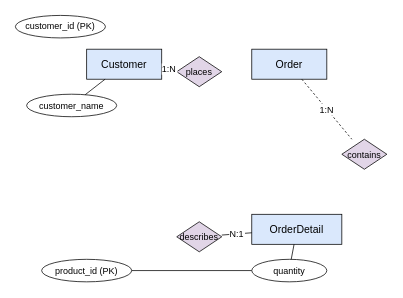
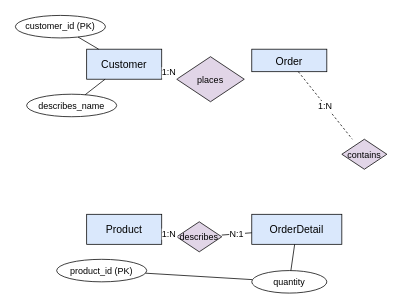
  <mxCell id="0" />
  <mxCell id="1" parent="0" />
  <mxCell id="2" value="Customer" style="shape=rectangle;fillColor=#dae8fc;fontSize=14;" vertex="1" parent="1"><mxGeometry x="115" y="65" width="100" height="40" as="geometry" /></mxCell>
- <mxCell id="3" value="Order" style="shape=rectangle;fillColor=#dae8fc;fontSize=14;" vertex="1" parent="1"><mxGeometry x="335" y="65" width="100" height="40" as="geometry" /></mxCell>
+ <mxCell id="3" value="Order" style="shape=rectangle;fillColor=#dae8fc;fontSize=14;" vertex="1" parent="1"><mxGeometry x="335" y="65" width="100" height="30" as="geometry" /></mxCell>
+ <mxCell id="4" value="Product" style="shape=rectangle;fillColor=#dae8fc;fontSize=14;" vertex="1" parent="1"><mxGeometry x="115" y="285" width="100" height="40" as="geometry" /></mxCell>
  <mxCell id="5" value="OrderDetail" style="shape=rectangle;fillColor=#dae8fc;fontSize=14;" vertex="1" parent="1"><mxGeometry x="335" y="285" width="120" height="40" as="geometry" /></mxCell>
- <mxCell id="6" value="places" style="shape=rhombus;fillColor=#e1d5e7;fontSize=12;" vertex="1" parent="1"><mxGeometry x="235" y="75" width="60" height="40" as="geometry" /></mxCell>
+ <mxCell id="6" value="places" style="shape=rhombus;fillColor=#e1d5e7;fontSize=12;" vertex="1" parent="1"><mxGeometry x="235" y="75" width="90" height="60" as="geometry" /></mxCell>
  <mxCell id="7" value="contains" style="shape=rhombus;fillColor=#e1d5e7;fontSize=12;" vertex="1" parent="1"><mxGeometry x="455" y="185" width="60" height="40" as="geometry" /></mxCell>
  <mxCell id="8" value="describes" style="shape=rhombus;fillColor=#e1d5e7;fontSize=12;" vertex="1" parent="1"><mxGeometry x="235" y="295" width="60" height="40" as="geometry" /></mxCell>
  <mxCell id="9" value="customer_id (PK)" style="ellipse;whiteSpace=wrap;html=1;" vertex="1" parent="1"><mxGeometry x="20" y="20" width="120" height="30" as="geometry" /></mxCell>
- <mxCell id="10" value="customer_name" style="ellipse;" vertex="1" parent="1"><mxGeometry x="35" y="125" width="120" height="30" as="geometry" /></mxCell>
+ <mxCell id="10" value="describes_name" style="ellipse;" vertex="1" parent="1"><mxGeometry x="35" y="125" width="120" height="30" as="geometry" /></mxCell>
+ <mxCell id="11" edge="1" source="9" target="2" style="endArrow=none;" parent="1"><mxGeometry relative="1" as="geometry" /></mxCell>
  <mxCell id="12" edge="1" source="10" target="2" style="endArrow=none;" parent="1"><mxGeometry relative="1" as="geometry" /></mxCell>
- <mxCell id="13" value="product_id (PK)" style="ellipse;" vertex="1" parent="1"><mxGeometry x="55" y="345" width="120" height="30" as="geometry" /></mxCell>
+ <mxCell id="13" value="product_id (PK)" style="ellipse;" vertex="1" parent="1"><mxGeometry x="75" y="345" width="120" height="30" as="geometry" /></mxCell>
  <mxCell id="14" edge="1" source="13" target="15" style="endArrow=none;" parent="1"><mxGeometry relative="1" as="geometry" /></mxCell>
- <mxCell id="15" value="quantity" style="ellipse;" vertex="1" parent="1"><mxGeometry x="335" y="345" width="100" height="30" as="geometry" /></mxCell>
+ <mxCell id="15" value="quantity" style="ellipse;" vertex="1" parent="1"><mxGeometry x="335" y="360" width="100" height="30" as="geometry" /></mxCell>
  <mxCell id="16" edge="1" source="15" target="5" style="endArrow=none;" parent="1"><mxGeometry relative="1" as="geometry" /></mxCell>
  <mxCell id="17" value="1:N" edge="1" parent="1" source="2" target="6" style="endArrow=none;fontSize=12;"><mxGeometry relative="1" as="geometry" /></mxCell>
  <mxCell id="18" value="1:N" edge="1" parent="1" source="3" target="7" style="endArrow=none;fontSize=12;dashed=1;"><mxGeometry relative="1" as="geometry" /></mxCell>
  <mxCell id="19" value="N:1" edge="1" parent="1" source="5" target="8" style="endArrow=none;fontSize=12;"><mxGeometry relative="1" as="geometry" /></mxCell>
+ <mxCell id="20" value="1:N" edge="1" parent="1" source="4" target="8" style="endArrow=none;fontSize=12;"><mxGeometry relative="1" as="geometry" /></mxCell>
